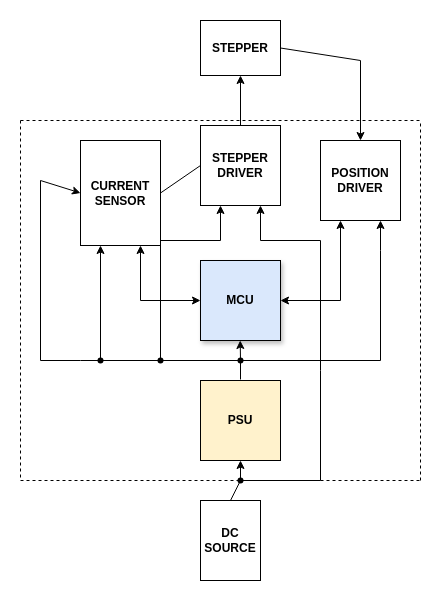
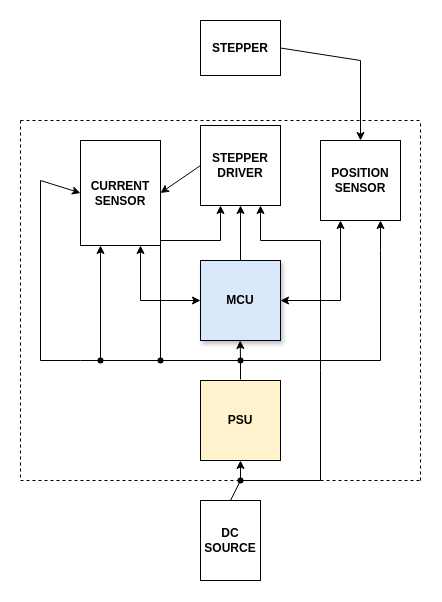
  <mxCell id="0" />
  <mxCell id="1" parent="0" />
  <mxCell id="2" value="&lt;div&gt;MCU&lt;/div&gt;" style="rounded=0;whiteSpace=wrap;html=1;glass=0;shadow=1;fontStyle=1;fontFamily=Helvetica;fillColor=#dae8fc;" parent="1" vertex="1"><mxGeometry x="200" y="260" width="80" height="80" as="geometry" /></mxCell>
  <mxCell id="3" value="STEPPER DRIVER" style="rounded=0;whiteSpace=wrap;html=1;fontStyle=1;fontFamily=Helvetica;" parent="1" vertex="1"><mxGeometry x="200" y="125" width="80" height="80" as="geometry" /></mxCell>
- <mxCell id="4" value="POSITION DRIVER" style="rounded=0;whiteSpace=wrap;html=1;fontStyle=1;fontFamily=Helvetica;" parent="1" vertex="1"><mxGeometry x="320" y="140" width="80" height="80" as="geometry" /></mxCell>
+ <mxCell id="4" value="POSITION SENSOR" style="rounded=0;whiteSpace=wrap;html=1;fontStyle=1;fontFamily=Helvetica;" parent="1" vertex="1"><mxGeometry x="320" y="140" width="80" height="80" as="geometry" /></mxCell>
  <mxCell id="5" value="PSU" style="rounded=0;whiteSpace=wrap;html=1;fontStyle=1;fontFamily=Helvetica;fillColor=#fff2cc;" parent="1" vertex="1"><mxGeometry x="200" y="380" width="80" height="80" as="geometry" /></mxCell>
  <mxCell id="6" value="" style="endArrow=none;html=1;rounded=0;exitX=0.5;exitY=0;exitDx=0;exitDy=0;fontStyle=1;fontFamily=Helvetica;" parent="1" source="5" edge="1"><mxGeometry width="50" height="50" relative="1" as="geometry"><mxPoint x="310" y="340" as="sourcePoint" /><mxPoint x="240" y="380" as="targetPoint" /></mxGeometry></mxCell>
  <mxCell id="7" value="" style="endArrow=none;html=1;rounded=0;fontStyle=1;fontFamily=Helvetica;" parent="1" edge="1"><mxGeometry width="50" height="50" relative="1" as="geometry"><mxPoint x="240" y="360" as="sourcePoint" /><mxPoint x="380" y="360" as="targetPoint" /></mxGeometry></mxCell>
  <mxCell id="8" value="" style="endArrow=none;html=1;rounded=0;fontStyle=1;fontFamily=Helvetica;" parent="1" source="33" edge="1"><mxGeometry width="50" height="50" relative="1" as="geometry"><mxPoint x="240" y="380" as="sourcePoint" /><mxPoint x="80" y="360" as="targetPoint" /></mxGeometry></mxCell>
  <mxCell id="9" value="" style="endArrow=classic;html=1;rounded=0;entryX=0.5;entryY=1;entryDx=0;entryDy=0;fontStyle=1;fontFamily=Helvetica;" parent="1" source="39" edge="1"><mxGeometry width="50" height="50" relative="1" as="geometry"><mxPoint x="239.71" y="380" as="sourcePoint" /><mxPoint x="239.71" y="340" as="targetPoint" /></mxGeometry></mxCell>
  <mxCell id="10" value="CURRENT SENSOR" style="whiteSpace=wrap;html=1;aspect=fixed;fontStyle=1;fontFamily=Helvetica;" parent="1" vertex="1"><mxGeometry x="80" y="140" width="80" height="105" as="geometry" /></mxCell>
  <mxCell id="11" value="" style="endArrow=none;html=1;rounded=0;fontStyle=1;fontFamily=Helvetica;" parent="1" edge="1"><mxGeometry width="50" height="50" relative="1" as="geometry"><mxPoint x="40" y="360" as="sourcePoint" /><mxPoint x="80" y="360" as="targetPoint" /></mxGeometry></mxCell>
  <mxCell id="12" value="" style="endArrow=none;html=1;rounded=0;fontStyle=1;fontFamily=Helvetica;" parent="1" edge="1"><mxGeometry width="50" height="50" relative="1" as="geometry"><mxPoint x="40" y="360" as="sourcePoint" /><mxPoint x="40" y="180" as="targetPoint" /></mxGeometry></mxCell>
  <mxCell id="13" value="" style="endArrow=classic;html=1;rounded=0;entryX=0;entryY=0.5;entryDx=0;entryDy=0;fontStyle=1;fontFamily=Helvetica;" parent="1" target="10" edge="1"><mxGeometry width="50" height="50" relative="1" as="geometry"><mxPoint x="40" y="180" as="sourcePoint" /><mxPoint x="10" y="130" as="targetPoint" /></mxGeometry></mxCell>
  <mxCell id="14" value="STEPPER" style="rounded=0;whiteSpace=wrap;html=1;fontStyle=1;fontFamily=Helvetica;" parent="1" vertex="1"><mxGeometry x="200" y="20" width="80" height="55" as="geometry" /></mxCell>
  <mxCell id="15" value="DC SOURCE" style="rounded=0;whiteSpace=wrap;html=1;fontStyle=1;fontFamily=Helvetica;" parent="1" vertex="1"><mxGeometry x="200" y="500" width="60" height="80" as="geometry" /></mxCell>
  <mxCell id="16" value="" style="endArrow=classic;html=1;rounded=0;entryX=0.5;entryY=1;entryDx=0;entryDy=0;fontStyle=1;fontFamily=Helvetica;" parent="1" target="5" edge="1"><mxGeometry width="50" height="50" relative="1" as="geometry"><mxPoint x="240" y="480" as="sourcePoint" /><mxPoint x="270" y="480" as="targetPoint" /></mxGeometry></mxCell>
  <mxCell id="17" value="" style="endArrow=none;html=1;rounded=0;fontStyle=1;fontFamily=Helvetica;" parent="1" edge="1"><mxGeometry width="50" height="50" relative="1" as="geometry"><mxPoint x="240" y="480" as="sourcePoint" /><mxPoint x="320" y="480" as="targetPoint" /></mxGeometry></mxCell>
  <mxCell id="18" value="" style="endArrow=classic;html=1;rounded=0;entryX=0.75;entryY=1;entryDx=0;entryDy=0;fontStyle=1;fontFamily=Helvetica;" parent="1" target="4" edge="1"><mxGeometry width="50" height="50" relative="1" as="geometry"><mxPoint x="380" y="360" as="sourcePoint" /><mxPoint x="370" y="220" as="targetPoint" /><Array as="points"><mxPoint x="380" y="250" /></Array></mxGeometry></mxCell>
  <mxCell id="19" value="" style="endArrow=none;html=1;rounded=0;fontStyle=1;fontFamily=Helvetica;" parent="1" edge="1"><mxGeometry width="50" height="50" relative="1" as="geometry"><mxPoint x="320" y="370" as="sourcePoint" /><mxPoint x="320" y="240" as="targetPoint" /></mxGeometry></mxCell>
  <mxCell id="20" value="" style="endArrow=none;html=1;rounded=0;fontStyle=1;fontFamily=Helvetica;" parent="1" edge="1"><mxGeometry width="50" height="50" relative="1" as="geometry"><mxPoint x="260" y="240" as="sourcePoint" /><mxPoint x="320" y="240" as="targetPoint" /></mxGeometry></mxCell>
- <mxCell id="22" value="" style="endArrow=none;html=1;rounded=0;entryX=1;entryY=0.5;entryDx=0;entryDy=0;exitX=0;exitY=0.5;exitDx=0;exitDy=0;fontStyle=1;fontFamily=Helvetica;" parent="1" source="3" target="10" edge="1"><mxGeometry width="50" height="50" relative="1" as="geometry"><mxPoint x="260" y="310" as="sourcePoint" /><mxPoint x="310" y="260" as="targetPoint" /></mxGeometry></mxCell>
+ <mxCell id="21" value="" style="endArrow=classic;html=1;rounded=0;entryX=0.5;entryY=1;entryDx=0;entryDy=0;exitX=0.25;exitY=0;exitDx=0;exitDy=0;fontStyle=1;fontFamily=Helvetica;" parent="1" source="2" target="3" edge="1"><mxGeometry width="50" height="50" relative="1" as="geometry"><mxPoint x="260" y="320" as="sourcePoint" /><mxPoint x="310" y="270" as="targetPoint" /><Array as="points"><mxPoint x="240" y="260" /></Array></mxGeometry></mxCell>
+ <mxCell id="22" value="" style="endArrow=classic;html=1;rounded=0;entryX=1;entryY=0.5;entryDx=0;entryDy=0;exitX=0;exitY=0.5;exitDx=0;exitDy=0;fontStyle=1;fontFamily=Helvetica;" parent="1" source="3" target="10" edge="1"><mxGeometry width="50" height="50" relative="1" as="geometry"><mxPoint x="260" y="310" as="sourcePoint" /><mxPoint x="310" y="260" as="targetPoint" /></mxGeometry></mxCell>
  <mxCell id="23" value="" style="endArrow=classic;html=1;rounded=0;entryX=0.75;entryY=1;entryDx=0;entryDy=0;fontStyle=1;fontFamily=Helvetica;" parent="1" target="3" edge="1"><mxGeometry width="50" height="50" relative="1" as="geometry"><mxPoint x="260" y="240" as="sourcePoint" /><mxPoint x="310" y="220" as="targetPoint" /></mxGeometry></mxCell>
  <mxCell id="24" value="" style="endArrow=none;html=1;rounded=0;exitX=1;exitY=0.5;exitDx=0;exitDy=0;fontStyle=1;fontFamily=Helvetica;" parent="1" source="14" edge="1"><mxGeometry width="50" height="50" relative="1" as="geometry"><mxPoint x="260" y="200" as="sourcePoint" /><mxPoint x="360" y="60" as="targetPoint" /></mxGeometry></mxCell>
  <mxCell id="25" value="" style="endArrow=classic;html=1;rounded=0;entryX=0.5;entryY=0;entryDx=0;entryDy=0;fontStyle=1;fontFamily=Helvetica;" parent="1" target="4" edge="1"><mxGeometry width="50" height="50" relative="1" as="geometry"><mxPoint x="360" y="60" as="sourcePoint" /><mxPoint x="310" y="150" as="targetPoint" /></mxGeometry></mxCell>
  <mxCell id="26" value="" style="endArrow=classic;html=1;rounded=0;entryX=0.25;entryY=1;entryDx=0;entryDy=0;fontStyle=1;fontFamily=Helvetica;" parent="1" target="3" edge="1"><mxGeometry width="50" height="50" relative="1" as="geometry"><mxPoint x="220" y="240" as="sourcePoint" /><mxPoint x="310" y="270" as="targetPoint" /></mxGeometry></mxCell>
  <mxCell id="27" value="" style="endArrow=none;html=1;rounded=0;fontStyle=1;fontFamily=Helvetica;" parent="1" edge="1"><mxGeometry width="50" height="50" relative="1" as="geometry"><mxPoint x="320" y="480" as="sourcePoint" /><mxPoint x="320" y="370" as="targetPoint" /></mxGeometry></mxCell>
  <mxCell id="28" value="" style="endArrow=none;html=1;rounded=0;fontStyle=1;fontFamily=Helvetica;" parent="1" edge="1"><mxGeometry width="50" height="50" relative="1" as="geometry"><mxPoint x="160" y="240" as="sourcePoint" /><mxPoint x="220" y="240" as="targetPoint" /></mxGeometry></mxCell>
  <mxCell id="29" value="" style="endArrow=none;html=1;rounded=0;fontStyle=1;fontFamily=Helvetica;" parent="1" source="41" edge="1"><mxGeometry width="50" height="50" relative="1" as="geometry"><mxPoint x="160" y="380" as="sourcePoint" /><mxPoint x="160" y="240" as="targetPoint" /></mxGeometry></mxCell>
  <mxCell id="30" value="" style="endArrow=none;html=1;rounded=0;fontStyle=1;fontFamily=Helvetica;" parent="1" source="39" target="41" edge="1"><mxGeometry width="50" height="50" relative="1" as="geometry"><mxPoint x="240" y="380" as="sourcePoint" /><mxPoint x="80" y="380" as="targetPoint" /></mxGeometry></mxCell>
  <mxCell id="31" value="" style="endArrow=classic;html=1;rounded=0;entryX=0.25;entryY=1;entryDx=0;entryDy=0;exitX=0.502;exitY=0.362;exitDx=0;exitDy=0;exitPerimeter=0;fontStyle=1;fontFamily=Helvetica;" parent="1" source="33" target="10" edge="1"><mxGeometry width="50" height="50" relative="1" as="geometry"><mxPoint x="100" y="380" as="sourcePoint" /><mxPoint x="260" y="280" as="targetPoint" /></mxGeometry></mxCell>
  <mxCell id="32" value="" style="endArrow=none;html=1;rounded=0;fontStyle=1;fontFamily=Helvetica;" parent="1" source="41" target="33" edge="1"><mxGeometry width="50" height="50" relative="1" as="geometry"><mxPoint x="160" y="380" as="sourcePoint" /><mxPoint x="80" y="380" as="targetPoint" /></mxGeometry></mxCell>
  <mxCell id="33" value="" style="shape=waypoint;sketch=0;size=6;pointerEvents=1;points=[];fillColor=none;resizable=0;rotatable=0;perimeter=centerPerimeter;snapToPoint=1;fontStyle=1;fontFamily=Helvetica;" parent="1" vertex="1"><mxGeometry x="90" y="350" width="20" height="20" as="geometry" /></mxCell>
  <mxCell id="34" value="" style="endArrow=classic;html=1;rounded=0;entryX=0.75;entryY=1;entryDx=0;entryDy=0;fontStyle=1;fontFamily=Helvetica;" parent="1" target="10" edge="1"><mxGeometry width="50" height="50" relative="1" as="geometry"><mxPoint x="140" y="300" as="sourcePoint" /><mxPoint x="260" y="280" as="targetPoint" /></mxGeometry></mxCell>
  <mxCell id="35" value="" style="endArrow=classic;html=1;rounded=0;entryX=0.75;entryY=1;entryDx=0;entryDy=0;fontStyle=1;fontFamily=Helvetica;" parent="1" edge="1"><mxGeometry width="50" height="50" relative="1" as="geometry"><mxPoint x="340" y="300" as="sourcePoint" /><mxPoint x="340" y="220" as="targetPoint" /></mxGeometry></mxCell>
  <mxCell id="36" value="" style="endArrow=classic;html=1;rounded=0;entryX=0;entryY=0.5;entryDx=0;entryDy=0;fontStyle=1;fontFamily=Helvetica;" parent="1" target="2" edge="1"><mxGeometry width="50" height="50" relative="1" as="geometry"><mxPoint x="140" y="300" as="sourcePoint" /><mxPoint x="260" y="280" as="targetPoint" /></mxGeometry></mxCell>
  <mxCell id="37" value="" style="endArrow=classic;html=1;rounded=0;entryX=1;entryY=0.5;entryDx=0;entryDy=0;fontStyle=1;fontFamily=Helvetica;" parent="1" target="2" edge="1"><mxGeometry width="50" height="50" relative="1" as="geometry"><mxPoint x="340" y="300" as="sourcePoint" /><mxPoint x="260" y="280" as="targetPoint" /><Array as="points"><mxPoint x="280" y="300" /></Array></mxGeometry></mxCell>
- <mxCell id="38" value="" style="endArrow=classic;html=1;rounded=0;entryX=0.5;entryY=1;entryDx=0;entryDy=0;exitX=0.5;exitY=0;exitDx=0;exitDy=0;fontStyle=1;fontFamily=Helvetica;" parent="1" source="3" target="14" edge="1"><mxGeometry width="50" height="50" relative="1" as="geometry"><mxPoint x="180" y="180" as="sourcePoint" /><mxPoint x="230" y="130" as="targetPoint" /></mxGeometry></mxCell>
  <mxCell id="39" value="" style="shape=waypoint;sketch=0;size=6;pointerEvents=1;points=[];fillColor=none;resizable=0;rotatable=0;perimeter=centerPerimeter;snapToPoint=1;fontStyle=1;fontFamily=Helvetica;" parent="1" vertex="1"><mxGeometry x="230" y="350" width="20" height="20" as="geometry" /></mxCell>
  <mxCell id="40" value="" style="endArrow=none;html=1;rounded=0;fontStyle=1;fontFamily=Helvetica;" parent="1" target="41" edge="1"><mxGeometry width="50" height="50" relative="1" as="geometry"><mxPoint x="160" y="360" as="sourcePoint" /><mxPoint x="160" y="240" as="targetPoint" /></mxGeometry></mxCell>
  <mxCell id="41" value="" style="shape=waypoint;sketch=0;size=6;pointerEvents=1;points=[];fillColor=none;resizable=0;rotatable=0;perimeter=centerPerimeter;snapToPoint=1;fontStyle=1;fontFamily=Helvetica;" parent="1" vertex="1"><mxGeometry x="150" y="350" width="20" height="20" as="geometry" /></mxCell>
  <mxCell id="42" value="" style="endArrow=none;html=1;rounded=0;exitX=0.5;exitY=-0.013;exitDx=0;exitDy=0;exitPerimeter=0;fontStyle=1;fontFamily=Helvetica;" parent="1" source="5" target="39" edge="1"><mxGeometry width="50" height="50" relative="1" as="geometry"><mxPoint x="220" y="390" as="sourcePoint" /><mxPoint x="270" y="340" as="targetPoint" /></mxGeometry></mxCell>
  <mxCell id="43" value="" style="endArrow=none;html=1;rounded=0;exitDx=0;exitDy=0;fontStyle=1;fontFamily=Helvetica;" parent="1" source="45" edge="1"><mxGeometry width="50" height="50" relative="1" as="geometry"><mxPoint x="260" y="490" as="sourcePoint" /><mxPoint x="240" y="480" as="targetPoint" /></mxGeometry></mxCell>
  <mxCell id="44" value="" style="endArrow=none;html=1;rounded=0;exitX=0.5;exitY=0;exitDx=0;exitDy=0;fontStyle=1;fontFamily=Helvetica;" parent="1" source="15" target="45" edge="1"><mxGeometry width="50" height="50" relative="1" as="geometry"><mxPoint x="240" y="500" as="sourcePoint" /><mxPoint x="240" y="480" as="targetPoint" /></mxGeometry></mxCell>
  <mxCell id="45" value="" style="shape=waypoint;sketch=0;size=6;pointerEvents=1;points=[];fillColor=none;resizable=0;rotatable=0;perimeter=centerPerimeter;snapToPoint=1;fontStyle=1;fontFamily=Helvetica;" parent="1" vertex="1"><mxGeometry x="230" y="470" width="20" height="20" as="geometry" /></mxCell>
  <mxCell id="46" value="" style="endArrow=none;dashed=1;html=1;rounded=0;" edge="1" parent="1"><mxGeometry width="50" height="50" relative="1" as="geometry"><mxPoint x="20" y="120" as="sourcePoint" /><mxPoint x="420" y="120" as="targetPoint" /></mxGeometry></mxCell>
  <mxCell id="47" value="" style="endArrow=none;dashed=1;html=1;rounded=0;" edge="1" parent="1"><mxGeometry width="50" height="50" relative="1" as="geometry"><mxPoint x="20" y="120" as="sourcePoint" /><mxPoint x="20" y="480" as="targetPoint" /></mxGeometry></mxCell>
  <mxCell id="48" value="" style="endArrow=none;dashed=1;html=1;rounded=0;" edge="1" parent="1"><mxGeometry width="50" height="50" relative="1" as="geometry"><mxPoint x="20" y="480" as="sourcePoint" /><mxPoint x="420" y="480" as="targetPoint" /></mxGeometry></mxCell>
  <mxCell id="49" value="" style="endArrow=none;dashed=1;html=1;rounded=0;" edge="1" parent="1"><mxGeometry width="50" height="50" relative="1" as="geometry"><mxPoint x="420" y="480" as="sourcePoint" /><mxPoint x="420" y="120" as="targetPoint" /></mxGeometry></mxCell>
